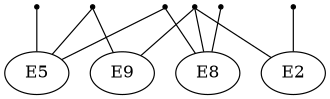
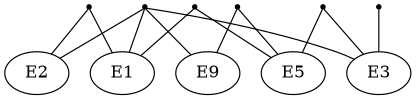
  graph {
    node [shape=point]
+   E1 [shape=""]
    V1
    E5 [shape=""]
    V2
    E2 [shape=""]
    V3
-   E3 [label=E8 shape=""]
+   E3 [shape=""]
    n8 [label=E9 shape=""]
    V4
    V5
    V6
+   V1 -- E1
    V1 -- E5
+   V2 -- E1
    V2 -- E2
+   V3 -- E1
    V3 -- E2
    V3 -- E3
    V3 -- n8
    V4 -- E5
    V4 -- n8
    V5 -- E3
    V6 -- E5
    V6 -- E3
  }
